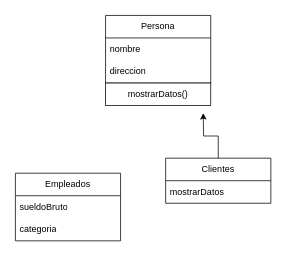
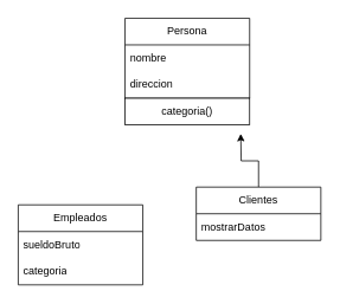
  <mxCell id="0" />
  <mxCell id="1" parent="0" />
  <mxCell id="2" style="edgeStyle=orthogonalEdgeStyle;rounded=0;orthogonalLoop=1;jettySize=auto;html=1;" edge="1" parent="1" source="3"><mxGeometry relative="1" as="geometry"><mxPoint x="270" y="150" as="targetPoint" /></mxGeometry></mxCell>
  <mxCell id="3" value="Clientes" style="swimlane;fontStyle=0;childLayout=stackLayout;horizontal=1;startSize=30;horizontalStack=0;resizeParent=1;resizeParentMax=0;resizeLast=0;collapsible=1;marginBottom=0;whiteSpace=wrap;html=1;" vertex="1" parent="1"><mxGeometry x="220" y="210" width="140" height="60" as="geometry" /></mxCell>
  <mxCell id="4" value="mostrarDatos" style="text;strokeColor=none;fillColor=none;align=left;verticalAlign=middle;spacingLeft=4;spacingRight=4;overflow=hidden;points=[[0,0.5],[1,0.5]];portConstraint=eastwest;rotatable=0;whiteSpace=wrap;html=1;" vertex="1" parent="3"><mxGeometry y="30" width="140" height="30" as="geometry" /></mxCell>
  <mxCell id="5" value="Persona" style="swimlane;fontStyle=0;childLayout=stackLayout;horizontal=1;startSize=30;horizontalStack=0;resizeParent=1;resizeParentMax=0;resizeLast=0;collapsible=1;marginBottom=0;whiteSpace=wrap;html=1;" vertex="1" parent="1"><mxGeometry x="140" y="20" width="140" height="90" as="geometry" /></mxCell>
  <mxCell id="6" value="nombre" style="text;strokeColor=none;fillColor=none;align=left;verticalAlign=middle;spacingLeft=4;spacingRight=4;overflow=hidden;points=[[0,0.5],[1,0.5]];portConstraint=eastwest;rotatable=0;whiteSpace=wrap;html=1;" vertex="1" parent="5"><mxGeometry y="30" width="140" height="30" as="geometry" /></mxCell>
  <mxCell id="7" value="direccion" style="text;strokeColor=none;fillColor=none;align=left;verticalAlign=middle;spacingLeft=4;spacingRight=4;overflow=hidden;points=[[0,0.5],[1,0.5]];portConstraint=eastwest;rotatable=0;whiteSpace=wrap;html=1;" vertex="1" parent="5"><mxGeometry y="60" width="140" height="30" as="geometry" /></mxCell>
  <mxCell id="8" value="Empleados" style="swimlane;fontStyle=0;childLayout=stackLayout;horizontal=1;startSize=30;horizontalStack=0;resizeParent=1;resizeParentMax=0;resizeLast=0;collapsible=1;marginBottom=0;whiteSpace=wrap;html=1;" vertex="1" parent="1"><mxGeometry x="20" y="230" width="140" height="90" as="geometry" /></mxCell>
  <mxCell id="9" value="sueldoBruto" style="text;strokeColor=none;fillColor=none;align=left;verticalAlign=middle;spacingLeft=4;spacingRight=4;overflow=hidden;points=[[0,0.5],[1,0.5]];portConstraint=eastwest;rotatable=0;whiteSpace=wrap;html=1;" vertex="1" parent="8"><mxGeometry y="30" width="140" height="30" as="geometry" /></mxCell>
  <mxCell id="10" value="categoria" style="text;strokeColor=none;fillColor=none;align=left;verticalAlign=middle;spacingLeft=4;spacingRight=4;overflow=hidden;points=[[0,0.5],[1,0.5]];portConstraint=eastwest;rotatable=0;whiteSpace=wrap;html=1;" vertex="1" parent="8"><mxGeometry y="60" width="140" height="30" as="geometry" /></mxCell>
- <mxCell id="11" value="mostrarDatos()" style="rounded=0;whiteSpace=wrap;html=1;" vertex="1" parent="1"><mxGeometry x="140" y="110" width="140" height="30" as="geometry" /></mxCell>
+ <mxCell id="11" value="categoria()" style="rounded=0;whiteSpace=wrap;html=1;" vertex="1" parent="1"><mxGeometry x="140" y="110" width="140" height="30" as="geometry" /></mxCell>
